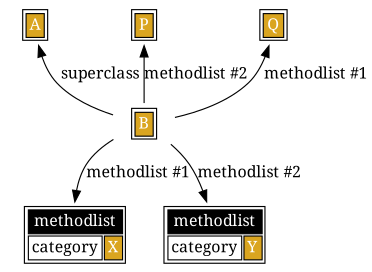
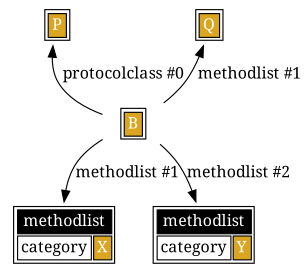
  digraph {
    fontname="Noto Serif"
    node [fontname="Noto Serif" shape=none]
    edge [dir=back fontname="Noto Serif"]
-   n1 [label=<<TABLE> <TR><TD BGCOLOR="goldenrod" COLSPAN="2"><FONT COLOR="white">A</FONT></TD></TR> </TABLE>>]
    n2 [label=<<TABLE> <TR><TD BGCOLOR="goldenrod" COLSPAN="2"><FONT COLOR="white">B</FONT></TD></TR> </TABLE>>]
    n3 [label=<<TABLE> <TR><TD BGCOLOR="black" COLSPAN="2"><FONT COLOR="white">methodlist</FONT></TD></TR> <TR><TD>category</TD><TD BGCOLOR="goldenrod"><FONT COLOR="white">X</FONT></TD></TR> </TABLE>>]
    n4 [label=<<TABLE> <TR><TD BGCOLOR="black" COLSPAN="2"><FONT COLOR="white">methodlist</FONT></TD></TR> <TR><TD>category</TD><TD BGCOLOR="goldenrod"><FONT COLOR="white">Y</FONT></TD></TR> </TABLE>>]
    n5 [label=<<TABLE> <TR><TD BGCOLOR="goldenrod" COLSPAN="2"><FONT COLOR="white">P</FONT></TD></TR> </TABLE>>]
    n6 [label=<<TABLE> <TR><TD BGCOLOR="goldenrod" COLSPAN="2"><FONT COLOR="white">Q</FONT></TD></TR> </TABLE>>]
-   n1 -> n2 [label=" superclass"]
    n2 -> n3 [label="methodlist #1" dir=""]
    n2 -> n4 [label="methodlist #2" dir=""]
-   n5 -> n2 [label="methodlist #2"]
+   n5 -> n2 [label=" protocolclass #0"]
    n6 -> n2 [label=" methodlist #1"]
  }
